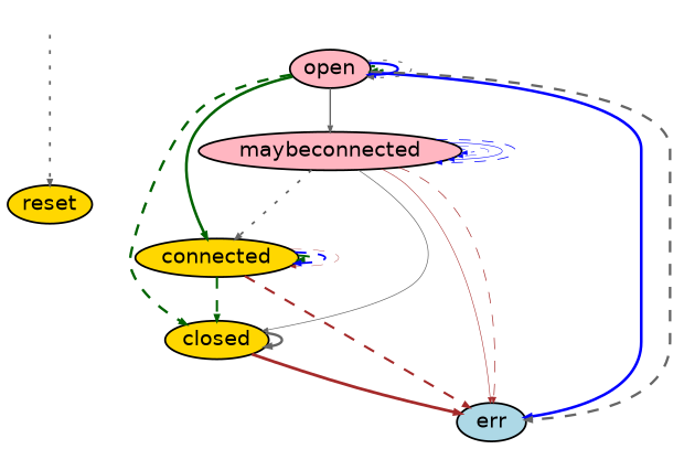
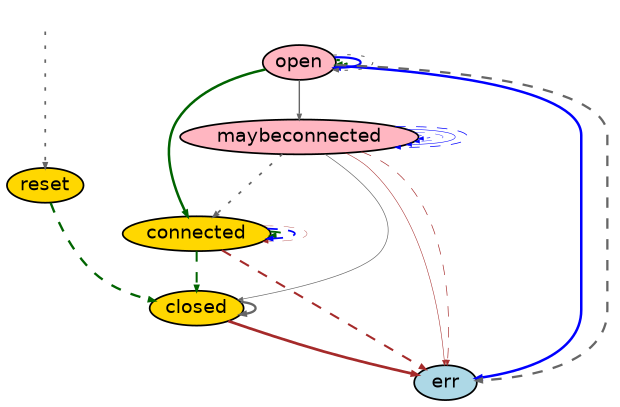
  digraph {
    nodesep=0.1
    rankdir=TB
    ranksep=0.1
    node [fontname=Helvetica fontsize=11.0 margin=0.01 shape=ellipse style=filled fillcolor=gold]
    edge [arrowhead=normal arrowsize=.3 color=gray40 fontname=Helvetica fontsize=6.0 margin=0.05 style=dashed]
    None [height=0.1 shape=none style=invis width=0.1 fillcolor=""]
    reset [height=0.1 width=0.5]
    open [fillcolor=lightpink height=0.1 width=0.5]
    err [fillcolor=lightblue height=0.1 width=0.5]
    closed [height=0.1 width=0.5]
    maybeconnected [fillcolor=lightpink height=0.1 width=0.5]
    connected [height=0.1 width=0.5]
    subgraph sub_1 {
      rank=source
      None
    }
    None -> reset [style=dotted]
    open -> open [color=darkgreen label=" " penwidth=1.2648178230095364 style=dotted]
    open -> open [color=blue label=" " penwidth=1.255272505103306 style=solid]
    open -> open [label=" " penwidth=0.5797835966168101 style=dotted]
    open -> err [color=blue label=" " penwidth=1.4440447959180762 style=solid]
    open -> err [label=" " penwidth=1.3138672203691535]
-   open -> closed [color=darkgreen label=" " penwidth=1.3463529744506386]
+   reset -> closed [color=darkgreen label=" " penwidth=1.3463529744506386]
    open -> maybeconnected [label=" " penwidth=0.7923916894982539 style=solid]
    open -> connected [color=darkgreen label=" " penwidth=1.4502491083193612 style=solid]
    closed -> err [color=brown label=" " penwidth=1.568201724066995 style=solid]
    closed -> closed [label=" " penwidth=1.3424226808222062 style=solid]
    maybeconnected -> err [color=brown label=" " penwidth=0.3010299956639812 style=solid]
    maybeconnected -> err [color=brown label=" " penwidth=0.38021124171160603]
    maybeconnected -> closed [label=" " penwidth=0.38021124171160603 style=solid]
    maybeconnected -> maybeconnected [color=blue label=" " penwidth=0.3424226808222063 style=dotted]
    maybeconnected -> maybeconnected [color=blue label=" " penwidth=0.2041199826559248]
    maybeconnected -> maybeconnected [color=blue label=" " penwidth=0.3010299956639812 style=solid]
    maybeconnected -> maybeconnected [color=blue label=" " penwidth=0.414973347970818]
    maybeconnected -> connected [style=dotted]
    connected -> err [color=brown label=" " penwidth=1.1931245983544616]
    connected -> closed [color=darkgreen label=" " penwidth=1.1583624920952498]
    connected -> connected [color=darkgreen label=" " penwidth=1.0791812460476249]
    connected -> connected [color=blue label=" " penwidth=0.9912260756924949]
    connected -> connected [color=brown label=" " penwidth=0.2041199826559248]
  }
